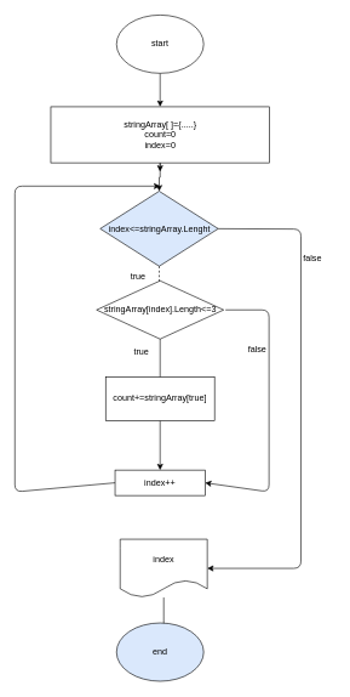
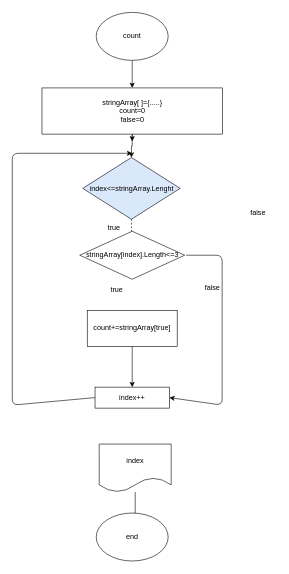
  <mxCell id="0" />
  <mxCell id="1" parent="0" />
  <mxCell id="2" value="" style="edgeStyle=orthogonalEdgeStyle;rounded=0;orthogonalLoop=1;jettySize=auto;html=1;" edge="1" parent="1" source="3" target="6"><mxGeometry relative="1" as="geometry" /></mxCell>
- <mxCell id="3" value="start" style="ellipse;whiteSpace=wrap;html=1;" vertex="1" parent="1"><mxGeometry x="160" y="20" width="120" height="80" as="geometry" /></mxCell>
+ <mxCell id="3" value="count" style="ellipse;whiteSpace=wrap;html=1;" vertex="1" parent="1"><mxGeometry x="160" y="20" width="120" height="80" as="geometry" /></mxCell>
  <mxCell id="4" value="" style="edgeStyle=orthogonalEdgeStyle;rounded=0;orthogonalLoop=1;jettySize=auto;html=1;" edge="1" parent="1" source="6" target="9"><mxGeometry relative="1" as="geometry" /></mxCell>
  <mxCell id="5" style="edgeStyle=none;html=1;" edge="1" parent="1" source="6"><mxGeometry relative="1" as="geometry"><mxPoint x="220" y="235" as="targetPoint" /></mxGeometry></mxCell>
- <mxCell id="6" value="stringArray[ ]={.....&lt;span&gt;}&lt;/span&gt;&lt;br&gt;count=0&lt;br&gt;index=0" style="rounded=0;whiteSpace=wrap;html=1;" vertex="1" parent="1"><mxGeometry x="69.5" y="146" width="301" height="77" as="geometry" /></mxCell>
+ <mxCell id="6" value="stringArray[ ]={.....&lt;span&gt;}&lt;/span&gt;&lt;br&gt;count=0&lt;br&gt;false=0" style="rounded=0;whiteSpace=wrap;html=1;" vertex="1" parent="1"><mxGeometry x="69.5" y="146" width="301" height="77" as="geometry" /></mxCell>
  <mxCell id="7" value="" style="edgeStyle=orthogonalEdgeStyle;rounded=0;orthogonalLoop=1;jettySize=auto;html=1;startArrow=none;" edge="1" parent="1" source="22" target="14"><mxGeometry relative="1" as="geometry" /></mxCell>
- <mxCell id="8" value="" style="edgeStyle=none;html=1;exitX=1;exitY=0.5;exitDx=0;exitDy=0;entryX=1;entryY=0.5;entryDx=0;entryDy=0;" edge="1" parent="1" source="9" target="11"><mxGeometry relative="1" as="geometry"><mxPoint x="470" y="936.6" as="targetPoint" /><Array as="points"><mxPoint x="414" y="314" /><mxPoint x="414" y="780" /></Array></mxGeometry></mxCell>
  <mxCell id="9" value="index&amp;lt;=stringArray.Lenght" style="rhombus;whiteSpace=wrap;html=1;fillColor=#dae8fc;" vertex="1" parent="1"><mxGeometry x="137.5" y="262" width="162.5" height="103" as="geometry" /></mxCell>
  <mxCell id="10" value="" style="edgeStyle=orthogonalEdgeStyle;rounded=0;orthogonalLoop=1;jettySize=auto;html=1;" edge="1" parent="1" source="11"><mxGeometry relative="1" as="geometry"><mxPoint x="225" y="873" as="targetPoint" /></mxGeometry></mxCell>
  <mxCell id="11" value="index" style="shape=document;whiteSpace=wrap;html=1;boundedLbl=1;" vertex="1" parent="1"><mxGeometry x="165" y="740" width="120" height="80" as="geometry" /></mxCell>
- <mxCell id="12" value="end" style="ellipse;whiteSpace=wrap;html=1;fillColor=#dae8fc;" vertex="1" parent="1"><mxGeometry x="160" y="855" width="120" height="80" as="geometry" /></mxCell>
+ <mxCell id="12" value="end" style="ellipse;whiteSpace=wrap;html=1;" vertex="1" parent="1"><mxGeometry x="160" y="855" width="120" height="80" as="geometry" /></mxCell>
  <mxCell id="13" style="edgeStyle=none;html=1;exitX=0;exitY=0.5;exitDx=0;exitDy=0;" edge="1" parent="1" source="14"><mxGeometry relative="1" as="geometry"><mxPoint x="220" y="255" as="targetPoint" /><Array as="points"><mxPoint x="20" y="675" /><mxPoint x="20" y="255" /></Array></mxGeometry></mxCell>
  <mxCell id="14" value="index++" style="rounded=0;whiteSpace=wrap;html=1;fillColor=default;gradientColor=none;" vertex="1" parent="1"><mxGeometry x="158" y="645" width="124" height="35" as="geometry" /></mxCell>
  <mxCell id="15" value="true" style="text;html=1;strokeColor=none;fillColor=none;align=center;verticalAlign=middle;whiteSpace=wrap;rounded=0;" vertex="1" parent="1"><mxGeometry x="160" y="365" width="60" height="30" as="geometry" /></mxCell>
  <mxCell id="16" value="false" style="text;html=1;strokeColor=none;fillColor=none;align=center;verticalAlign=middle;whiteSpace=wrap;rounded=0;" vertex="1" parent="1"><mxGeometry x="400" y="339" width="60" height="30" as="geometry" /></mxCell>
  <mxCell id="17" style="edgeStyle=none;html=1;entryX=1;entryY=0.5;entryDx=0;entryDy=0;" edge="1" parent="1" target="14"><mxGeometry relative="1" as="geometry"><mxPoint x="350" y="676.6" as="targetPoint" /><mxPoint x="310" y="425" as="sourcePoint" /><Array as="points"><mxPoint x="370" y="425" /><mxPoint x="370" y="675" /></Array></mxGeometry></mxCell>
  <mxCell id="18" value="stringArray[index].Length&amp;lt;=3" style="rhombus;whiteSpace=wrap;html=1;" vertex="1" parent="1"><mxGeometry x="132.5" y="385" width="175" height="80" as="geometry" /></mxCell>
  <mxCell id="19" value="" style="edgeStyle=orthogonalEdgeStyle;rounded=0;orthogonalLoop=1;jettySize=auto;html=1;endArrow=none;dashed=1;" edge="1" parent="1" source="9" target="18"><mxGeometry relative="1" as="geometry"><mxPoint x="224" y="317" as="sourcePoint" /><mxPoint x="224" y="670" as="targetPoint" /></mxGeometry></mxCell>
  <mxCell id="20" value="true" style="text;html=1;strokeColor=none;fillColor=none;align=center;verticalAlign=middle;whiteSpace=wrap;rounded=0;" vertex="1" parent="1"><mxGeometry x="165" y="465" width="59" height="35" as="geometry" /></mxCell>
  <mxCell id="21" value="false" style="text;html=1;strokeColor=none;fillColor=none;align=center;verticalAlign=middle;whiteSpace=wrap;rounded=0;" vertex="1" parent="1"><mxGeometry x="324" y="465" width="60" height="30" as="geometry" /></mxCell>
  <mxCell id="22" value="count+=stringArray[true]" style="rounded=0;whiteSpace=wrap;html=1;" vertex="1" parent="1"><mxGeometry x="145" y="517" width="150" height="60" as="geometry" /></mxCell>
- <mxCell id="23" value="" style="edgeStyle=orthogonalEdgeStyle;rounded=0;orthogonalLoop=1;jettySize=auto;html=1;startArrow=none;endArrow=none;exitX=0.5;exitY=1;exitDx=0;exitDy=0;" edge="1" parent="1" source="18" target="22"><mxGeometry relative="1" as="geometry"><mxPoint x="225" y="465" as="sourcePoint" /><mxPoint x="227" y="640" as="targetPoint" /></mxGeometry></mxCell>
